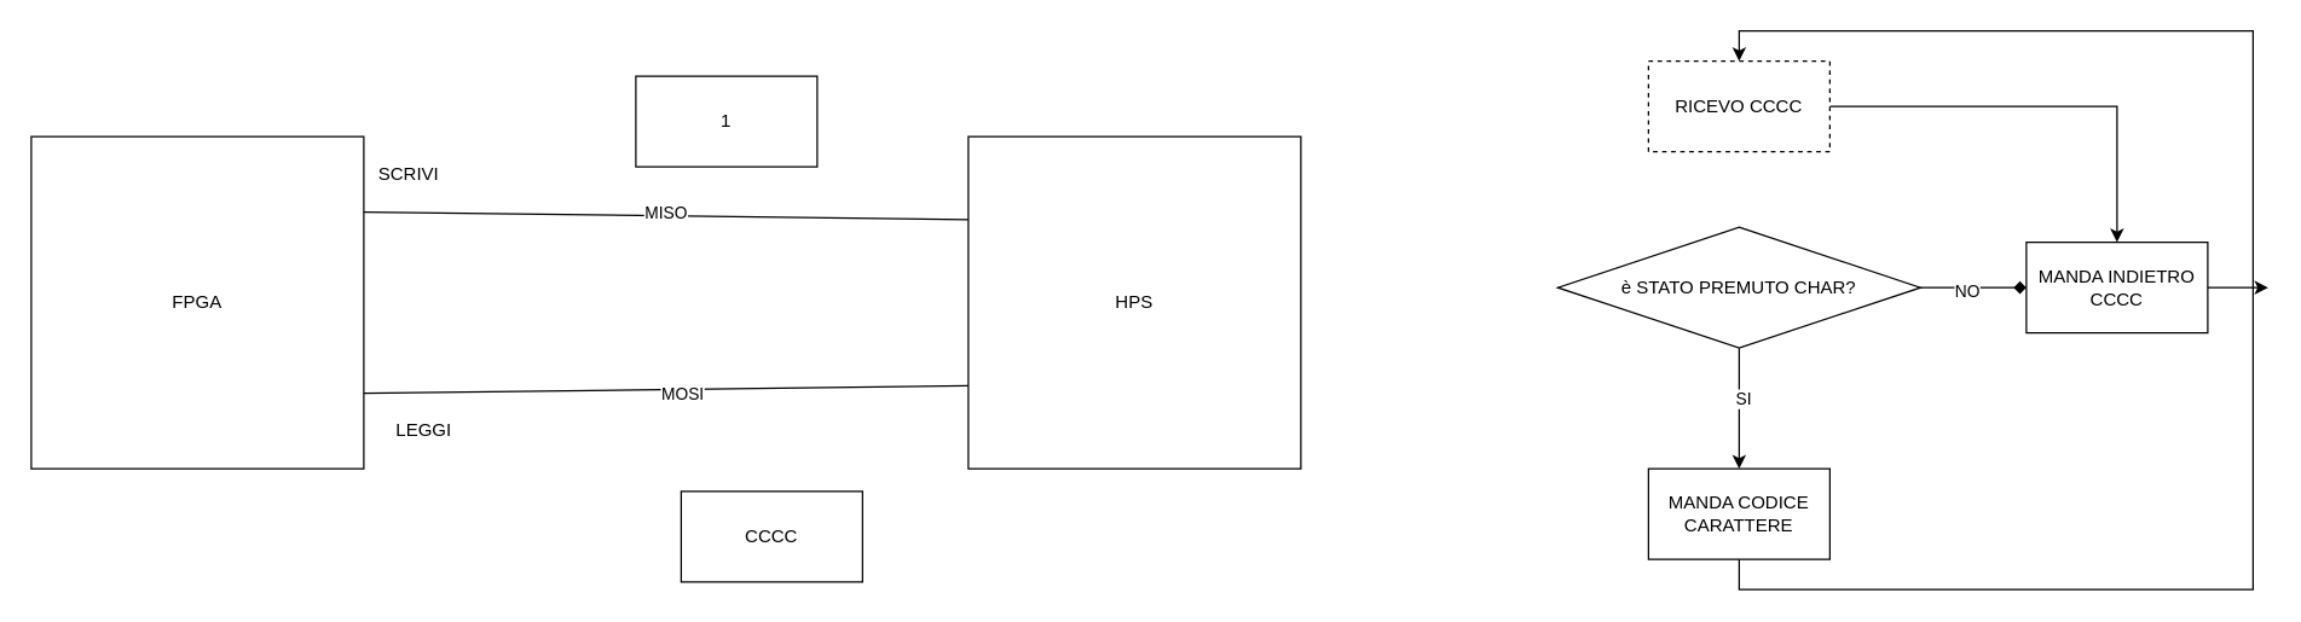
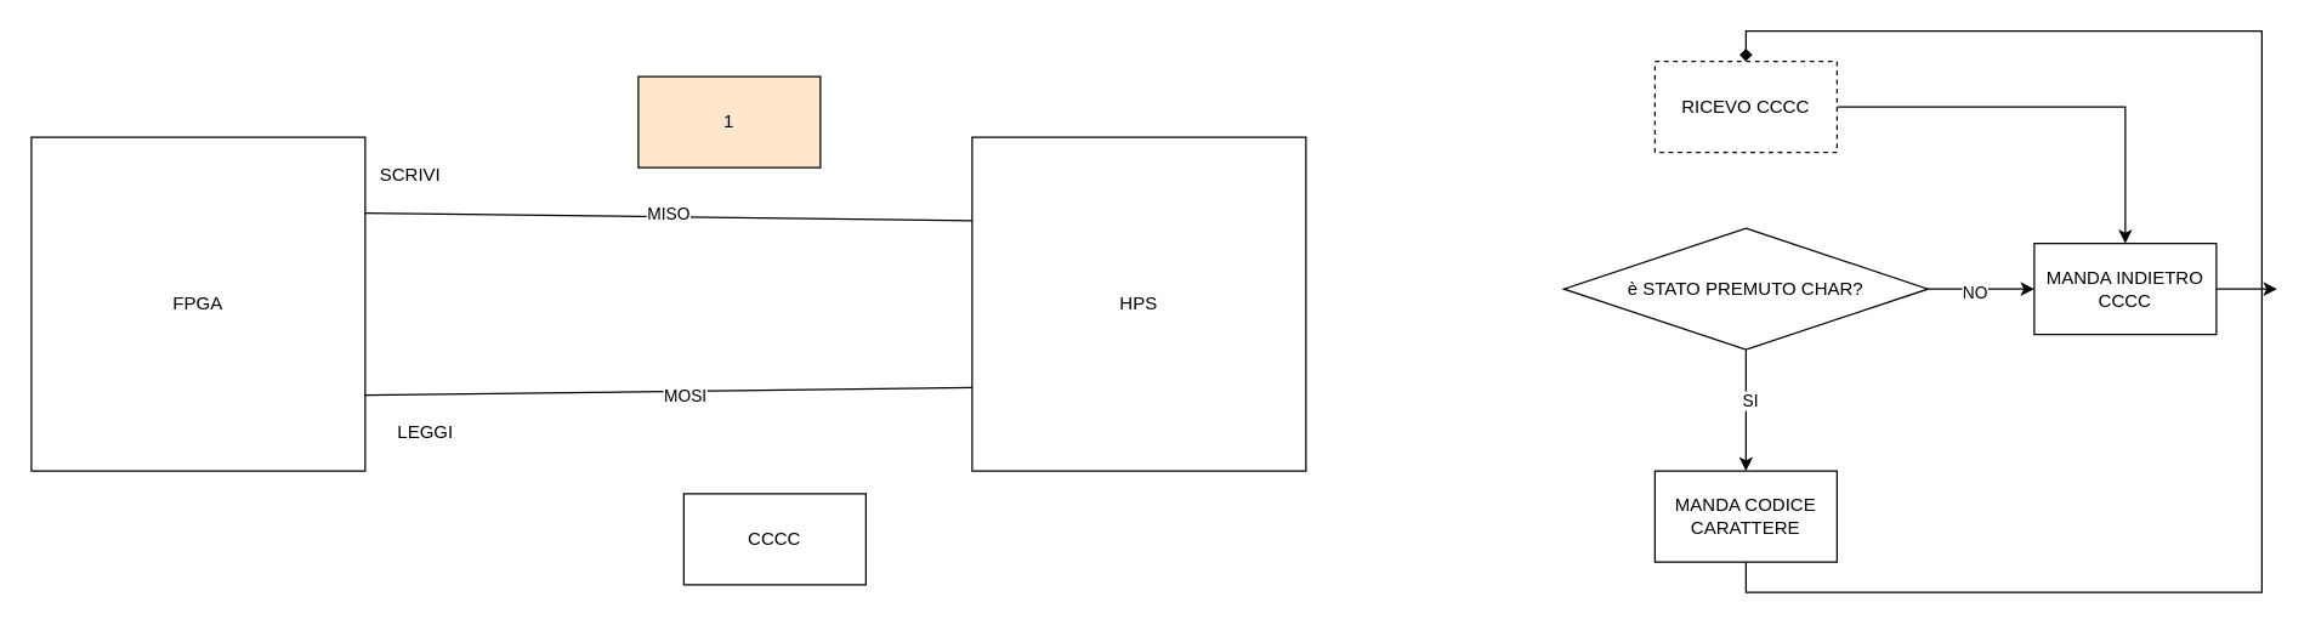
  <mxCell id="0" />
  <mxCell id="1" parent="0" />
  <mxCell id="2" value="HPS" style="whiteSpace=wrap;html=1;aspect=fixed;" vertex="1" parent="1"><mxGeometry x="640" y="90" width="220" height="220" as="geometry" /></mxCell>
  <mxCell id="3" value="FPGA" style="whiteSpace=wrap;html=1;aspect=fixed;" vertex="1" parent="1"><mxGeometry x="20" y="90" width="220" height="220" as="geometry" /></mxCell>
  <mxCell id="4" value="CCCC" style="rounded=0;whiteSpace=wrap;html=1;" vertex="1" parent="1"><mxGeometry x="450" y="325" width="120" height="60" as="geometry" /></mxCell>
  <mxCell id="5" value="" style="endArrow=none;html=1;rounded=0;entryX=0;entryY=0.75;entryDx=0;entryDy=0;" edge="1" parent="1" target="2"><mxGeometry width="50" height="50" relative="1" as="geometry"><mxPoint x="240" y="260" as="sourcePoint" /><mxPoint x="290" y="210" as="targetPoint" /></mxGeometry></mxCell>
  <mxCell id="6" value="MOSI" style="edgeLabel;html=1;align=center;verticalAlign=middle;resizable=0;points=[];" vertex="1" connectable="0" parent="5"><mxGeometry x="0.05" y="-3" relative="1" as="geometry"><mxPoint as="offset" /></mxGeometry></mxCell>
  <mxCell id="7" value="" style="endArrow=none;html=1;rounded=0;entryX=0;entryY=0.25;entryDx=0;entryDy=0;" edge="1" parent="1" target="2"><mxGeometry width="50" height="50" relative="1" as="geometry"><mxPoint x="240" y="140" as="sourcePoint" /><mxPoint x="290" y="90" as="targetPoint" /></mxGeometry></mxCell>
  <mxCell id="8" value="MISO" style="edgeLabel;html=1;align=center;verticalAlign=middle;resizable=0;points=[];" vertex="1" connectable="0" parent="7"><mxGeometry x="-0.005" y="2" relative="1" as="geometry"><mxPoint as="offset" /></mxGeometry></mxCell>
  <mxCell id="9" value="SCRIVI" style="text;html=1;align=center;verticalAlign=middle;whiteSpace=wrap;rounded=0;" vertex="1" parent="1"><mxGeometry x="240" y="100" width="60" height="30" as="geometry" /></mxCell>
  <mxCell id="10" value="LEGGI" style="text;html=1;align=center;verticalAlign=middle;whiteSpace=wrap;rounded=0;" vertex="1" parent="1"><mxGeometry x="250" y="270" width="60" height="30" as="geometry" /></mxCell>
  <mxCell id="11" style="edgeStyle=orthogonalEdgeStyle;rounded=0;orthogonalLoop=1;jettySize=auto;html=1;exitX=0.5;exitY=1;exitDx=0;exitDy=0;entryX=0.5;entryY=0;entryDx=0;entryDy=0;" edge="1" parent="1" source="15" target="19"><mxGeometry relative="1" as="geometry"><Array as="points"><mxPoint x="1150" y="260" /><mxPoint x="1150" y="260" /></Array></mxGeometry></mxCell>
  <mxCell id="12" value="SI" style="edgeLabel;html=1;align=center;verticalAlign=middle;resizable=0;points=[];" vertex="1" connectable="0" parent="11"><mxGeometry x="-0.175" y="2" relative="1" as="geometry"><mxPoint as="offset" /></mxGeometry></mxCell>
- <mxCell id="13" style="edgeStyle=orthogonalEdgeStyle;rounded=0;orthogonalLoop=1;jettySize=auto;html=1;exitX=1;exitY=0.5;exitDx=0;exitDy=0;entryX=0;entryY=0.5;entryDx=0;entryDy=0;endArrow=diamond;" edge="1" parent="1" source="15" target="22"><mxGeometry relative="1" as="geometry"><Array as="points"><mxPoint x="1300" y="190" /><mxPoint x="1300" y="190" /></Array></mxGeometry></mxCell>
+ <mxCell id="13" style="edgeStyle=orthogonalEdgeStyle;rounded=0;orthogonalLoop=1;jettySize=auto;html=1;exitX=1;exitY=0.5;exitDx=0;exitDy=0;entryX=0;entryY=0.5;entryDx=0;entryDy=0;" edge="1" parent="1" source="15" target="22"><mxGeometry relative="1" as="geometry"><Array as="points"><mxPoint x="1300" y="190" /><mxPoint x="1300" y="190" /></Array></mxGeometry></mxCell>
  <mxCell id="14" value="NO" style="edgeLabel;html=1;align=center;verticalAlign=middle;resizable=0;points=[];" vertex="1" connectable="0" parent="13"><mxGeometry x="-0.143" y="-2" relative="1" as="geometry"><mxPoint as="offset" /></mxGeometry></mxCell>
  <mxCell id="15" value="è STATO PREMUTO CHAR?" style="rhombus;whiteSpace=wrap;html=1;" vertex="1" parent="1"><mxGeometry x="1030" y="150" width="240" height="80" as="geometry" /></mxCell>
  <mxCell id="16" style="edgeStyle=orthogonalEdgeStyle;rounded=0;orthogonalLoop=1;jettySize=auto;html=1;" edge="1" parent="1" source="17" target="22"><mxGeometry relative="1" as="geometry" /></mxCell>
  <mxCell id="17" value="RICEVO CCCC" style="rounded=0;whiteSpace=wrap;html=1;dashed=1;" vertex="1" parent="1"><mxGeometry x="1090" y="40" width="120" height="60" as="geometry" /></mxCell>
- <mxCell id="18" style="edgeStyle=orthogonalEdgeStyle;rounded=0;orthogonalLoop=1;jettySize=auto;html=1;exitX=0.5;exitY=1;exitDx=0;exitDy=0;entryX=0.5;entryY=0;entryDx=0;entryDy=0;" edge="1" parent="1" source="19" target="17"><mxGeometry relative="1" as="geometry"><Array as="points"><mxPoint x="1150" y="390" /><mxPoint x="1490" y="390" /><mxPoint x="1490" y="20" /><mxPoint x="1150" y="20" /></Array></mxGeometry></mxCell>
+ <mxCell id="18" style="edgeStyle=orthogonalEdgeStyle;rounded=0;orthogonalLoop=1;jettySize=auto;html=1;exitX=0.5;exitY=1;exitDx=0;exitDy=0;entryX=0.5;entryY=0;entryDx=0;entryDy=0;endArrow=diamond;" edge="1" parent="1" source="19" target="17"><mxGeometry relative="1" as="geometry"><Array as="points"><mxPoint x="1150" y="390" /><mxPoint x="1490" y="390" /><mxPoint x="1490" y="20" /><mxPoint x="1150" y="20" /></Array></mxGeometry></mxCell>
  <mxCell id="19" value="MANDA CODICE CARATTERE" style="rounded=0;whiteSpace=wrap;html=1;" vertex="1" parent="1"><mxGeometry x="1090" y="310" width="120" height="60" as="geometry" /></mxCell>
- <mxCell id="20" value="1" style="rounded=0;whiteSpace=wrap;html=1;" vertex="1" parent="1"><mxGeometry x="420" y="50" width="120" height="60" as="geometry" /></mxCell>
+ <mxCell id="20" value="1" style="rounded=0;whiteSpace=wrap;html=1;fillColor=#ffe6cc;" vertex="1" parent="1"><mxGeometry x="420" y="50" width="120" height="60" as="geometry" /></mxCell>
  <mxCell id="21" style="edgeStyle=orthogonalEdgeStyle;rounded=0;orthogonalLoop=1;jettySize=auto;html=1;" edge="1" parent="1" source="22"><mxGeometry relative="1" as="geometry"><mxPoint x="1500" y="190" as="targetPoint" /></mxGeometry></mxCell>
  <mxCell id="22" value="MANDA INDIETRO&lt;div&gt;CCCC&lt;/div&gt;" style="rounded=0;whiteSpace=wrap;html=1;" vertex="1" parent="1"><mxGeometry x="1340" y="160" width="120" height="60" as="geometry" /></mxCell>
